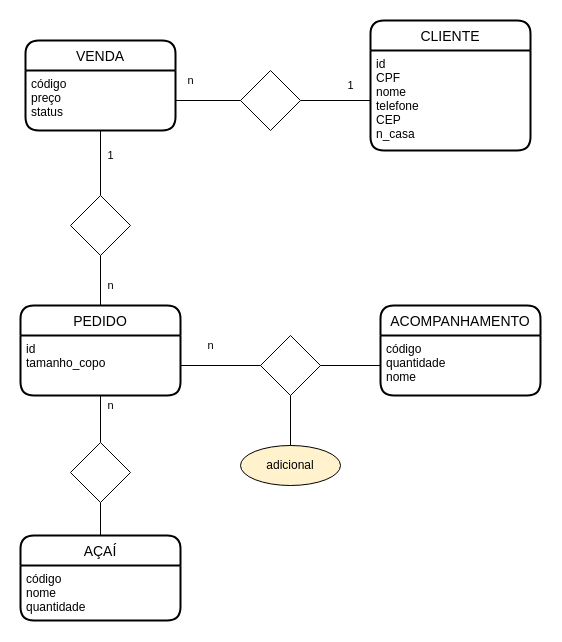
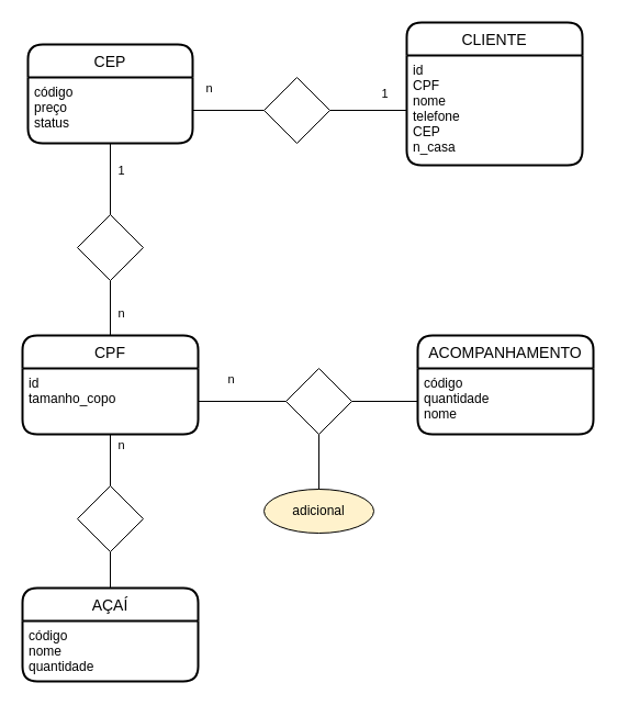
  <mxCell id="0" />
  <mxCell id="1" parent="0" />
- <mxCell id="2" value="VENDA" style="swimlane;childLayout=stackLayout;horizontal=1;startSize=30;horizontalStack=0;rounded=1;fontSize=14;fontStyle=0;strokeWidth=2;resizeParent=0;resizeLast=1;shadow=0;dashed=0;align=center;" parent="1" vertex="1"><mxGeometry x="25" y="40" width="150" height="90" as="geometry" /></mxCell>
+ <mxCell id="2" value="CEP" style="swimlane;childLayout=stackLayout;horizontal=1;startSize=30;horizontalStack=0;rounded=1;fontSize=14;fontStyle=0;strokeWidth=2;resizeParent=0;resizeLast=1;shadow=0;dashed=0;align=center;" parent="1" vertex="1"><mxGeometry x="25" y="40" width="150" height="90" as="geometry" /></mxCell>
  <mxCell id="3" value="código&#10;preço&#10;status" style="align=left;strokeColor=none;fillColor=none;spacingLeft=4;fontSize=12;verticalAlign=top;resizable=0;rotatable=0;part=1;" parent="2" vertex="1"><mxGeometry y="30" width="150" height="60" as="geometry" /></mxCell>
- <mxCell id="4" value="PEDIDO" style="swimlane;childLayout=stackLayout;horizontal=1;startSize=30;horizontalStack=0;rounded=1;fontSize=14;fontStyle=0;strokeWidth=2;resizeParent=0;resizeLast=1;shadow=0;dashed=0;align=center;" parent="1" vertex="1"><mxGeometry x="20" y="305" width="160" height="90" as="geometry" /></mxCell>
+ <mxCell id="4" value="CPF" style="swimlane;childLayout=stackLayout;horizontal=1;startSize=30;horizontalStack=0;rounded=1;fontSize=14;fontStyle=0;strokeWidth=2;resizeParent=0;resizeLast=1;shadow=0;dashed=0;align=center;" parent="1" vertex="1"><mxGeometry x="20" y="305" width="160" height="90" as="geometry" /></mxCell>
  <mxCell id="5" value="id&#10;tamanho_copo" style="align=left;strokeColor=none;fillColor=none;spacingLeft=4;fontSize=12;verticalAlign=top;resizable=0;rotatable=0;part=1;" parent="4" vertex="1"><mxGeometry y="30" width="160" height="60" as="geometry" /></mxCell>
  <mxCell id="6" value="ACOMPANHAMENTO" style="swimlane;childLayout=stackLayout;horizontal=1;startSize=30;horizontalStack=0;rounded=1;fontSize=14;fontStyle=0;strokeWidth=2;resizeParent=0;resizeLast=1;shadow=0;dashed=0;align=center;" parent="1" vertex="1"><mxGeometry x="380" y="305" width="160" height="90" as="geometry" /></mxCell>
  <mxCell id="7" value="código&#10;quantidade&#10;nome" style="align=left;strokeColor=none;fillColor=none;spacingLeft=4;fontSize=12;verticalAlign=top;resizable=0;rotatable=0;part=1;" parent="6" vertex="1"><mxGeometry y="30" width="160" height="60" as="geometry" /></mxCell>
  <mxCell id="8" value="CLIENTE" style="swimlane;childLayout=stackLayout;horizontal=1;startSize=30;horizontalStack=0;rounded=1;fontSize=14;fontStyle=0;strokeWidth=2;resizeParent=0;resizeLast=1;shadow=0;dashed=0;align=center;" parent="1" vertex="1"><mxGeometry x="370" y="20" width="160" height="130" as="geometry" /></mxCell>
  <mxCell id="9" value="id&#10;CPF&#10;nome&#10;telefone&#10;CEP&#10;n_casa" style="align=left;strokeColor=none;fillColor=none;spacingLeft=4;fontSize=12;verticalAlign=top;resizable=0;rotatable=0;part=1;" parent="8" vertex="1"><mxGeometry y="30" width="160" height="100" as="geometry" /></mxCell>
  <mxCell id="10" value="" style="shape=rhombus;perimeter=rhombusPerimeter;whiteSpace=wrap;html=1;align=center;" parent="1" vertex="1"><mxGeometry x="70" y="195" width="60" height="60" as="geometry" /></mxCell>
  <mxCell id="11" value="" style="shape=rhombus;perimeter=rhombusPerimeter;whiteSpace=wrap;html=1;align=center;" parent="1" vertex="1"><mxGeometry x="260" y="335" width="60" height="60" as="geometry" /></mxCell>
  <mxCell id="12" value="adicional" style="ellipse;whiteSpace=wrap;html=1;align=center;fillColor=#fff2cc;" parent="1" vertex="1"><mxGeometry x="240" y="445" width="100" height="40" as="geometry" /></mxCell>
  <mxCell id="13" value="AÇAÍ" style="swimlane;childLayout=stackLayout;horizontal=1;startSize=30;horizontalStack=0;rounded=1;fontSize=14;fontStyle=0;strokeWidth=2;resizeParent=0;resizeLast=1;shadow=0;dashed=0;align=center;fontFamily=Helvetica;fontColor=default;" parent="1" vertex="1"><mxGeometry x="20" y="535" width="160" height="85" as="geometry" /></mxCell>
  <mxCell id="14" value="código&#10;nome&#10;quantidade" style="align=left;strokeColor=none;fillColor=none;spacingLeft=4;fontSize=12;verticalAlign=top;resizable=0;rotatable=0;part=1;fontFamily=Helvetica;fontColor=default;" parent="13" vertex="1"><mxGeometry y="30" width="160" height="55" as="geometry" /></mxCell>
  <mxCell id="15" value="" style="shape=rhombus;perimeter=rhombusPerimeter;whiteSpace=wrap;html=1;align=center;" parent="1" vertex="1"><mxGeometry x="70" y="442" width="60" height="60" as="geometry" /></mxCell>
  <mxCell id="16" value="n" style="text;html=1;align=center;verticalAlign=middle;resizable=0;points=[];autosize=1;strokeColor=none;fillColor=none;fontSize=11;fontFamily=Helvetica;fontColor=default;" parent="1" vertex="1"><mxGeometry x="100" y="395" width="20" height="20" as="geometry" /></mxCell>
  <mxCell id="17" style="edgeStyle=none;shape=connector;rounded=0;orthogonalLoop=1;jettySize=auto;html=1;entryX=0.5;entryY=1;entryDx=0;entryDy=0;labelBackgroundColor=default;fontFamily=Helvetica;fontSize=11;fontColor=default;endArrow=classic;strokeColor=default;" parent="1" source="15" target="15" edge="1"><mxGeometry relative="1" as="geometry" /></mxCell>
  <mxCell id="18" value="" style="endArrow=none;html=1;rounded=0;labelBackgroundColor=default;fontFamily=Helvetica;fontSize=11;fontColor=default;strokeColor=default;shape=connector;entryX=0.5;entryY=0;entryDx=0;entryDy=0;exitX=0.5;exitY=1;exitDx=0;exitDy=0;" parent="1" source="15" target="13" edge="1"><mxGeometry relative="1" as="geometry"><mxPoint x="150" y="515" as="sourcePoint" /><mxPoint x="290" y="495" as="targetPoint" /></mxGeometry></mxCell>
  <mxCell id="19" value="" style="endArrow=none;html=1;rounded=0;labelBackgroundColor=default;fontFamily=Helvetica;fontSize=11;fontColor=default;strokeColor=default;shape=connector;entryX=0.5;entryY=0;entryDx=0;entryDy=0;" parent="1" source="5" target="15" edge="1"><mxGeometry relative="1" as="geometry"><mxPoint x="130" y="455" as="sourcePoint" /><mxPoint x="130" y="505" as="targetPoint" /><Array as="points" /></mxGeometry></mxCell>
  <mxCell id="20" value="" style="endArrow=none;html=1;rounded=0;labelBackgroundColor=default;fontFamily=Helvetica;fontSize=11;fontColor=default;strokeColor=default;shape=connector;exitX=0.5;exitY=1;exitDx=0;exitDy=0;entryX=0.5;entryY=0;entryDx=0;entryDy=0;" parent="1" source="10" target="4" edge="1"><mxGeometry relative="1" as="geometry"><mxPoint x="100" y="265" as="sourcePoint" /><mxPoint x="280" y="275" as="targetPoint" /></mxGeometry></mxCell>
  <mxCell id="21" value="" style="endArrow=none;html=1;rounded=0;labelBackgroundColor=default;fontFamily=Helvetica;fontSize=11;fontColor=default;strokeColor=default;shape=connector;exitX=0.5;exitY=1;exitDx=0;exitDy=0;entryX=0.5;entryY=0;entryDx=0;entryDy=0;" parent="1" source="3" target="10" edge="1"><mxGeometry relative="1" as="geometry"><mxPoint x="150" y="185" as="sourcePoint" /><mxPoint x="310" y="185" as="targetPoint" /></mxGeometry></mxCell>
  <mxCell id="22" value="" style="endArrow=none;html=1;rounded=0;labelBackgroundColor=default;fontFamily=Helvetica;fontSize=11;fontColor=default;strokeColor=default;shape=connector;exitX=1;exitY=0.5;exitDx=0;exitDy=0;entryX=0;entryY=0.5;entryDx=0;entryDy=0;" parent="1" source="3" target="23" edge="1"><mxGeometry relative="1" as="geometry"><mxPoint x="160" y="205" as="sourcePoint" /><mxPoint x="240" y="125" as="targetPoint" /></mxGeometry></mxCell>
  <mxCell id="23" value="" style="shape=rhombus;perimeter=rhombusPerimeter;whiteSpace=wrap;html=1;align=center;" parent="1" vertex="1"><mxGeometry x="240" y="70" width="60" height="60" as="geometry" /></mxCell>
  <mxCell id="24" value="" style="endArrow=none;html=1;rounded=0;labelBackgroundColor=default;fontFamily=Helvetica;fontSize=11;fontColor=default;strokeColor=default;shape=connector;exitX=1;exitY=0.5;exitDx=0;exitDy=0;entryX=0;entryY=0.5;entryDx=0;entryDy=0;" parent="1" source="23" target="9" edge="1"><mxGeometry relative="1" as="geometry"><mxPoint x="320" y="100" as="sourcePoint" /><mxPoint x="340" y="205" as="targetPoint" /></mxGeometry></mxCell>
  <mxCell id="25" value="" style="endArrow=none;html=1;rounded=0;labelBackgroundColor=default;fontFamily=Helvetica;fontSize=11;fontColor=default;strokeColor=default;shape=connector;exitX=1;exitY=0.5;exitDx=0;exitDy=0;entryX=0;entryY=0.5;entryDx=0;entryDy=0;" parent="1" source="5" target="11" edge="1"><mxGeometry relative="1" as="geometry"><mxPoint x="650" y="325" as="sourcePoint" /><mxPoint x="220" y="415" as="targetPoint" /></mxGeometry></mxCell>
  <mxCell id="26" value="" style="endArrow=none;html=1;rounded=0;labelBackgroundColor=default;fontFamily=Helvetica;fontSize=11;fontColor=default;strokeColor=default;shape=connector;exitX=1;exitY=0.5;exitDx=0;exitDy=0;entryX=0;entryY=0.5;entryDx=0;entryDy=0;" parent="1" source="11" target="7" edge="1"><mxGeometry relative="1" as="geometry"><mxPoint x="650" y="325" as="sourcePoint" /><mxPoint x="810" y="325" as="targetPoint" /></mxGeometry></mxCell>
  <mxCell id="27" value="" style="endArrow=none;html=1;rounded=0;labelBackgroundColor=default;fontFamily=Helvetica;fontSize=11;fontColor=default;strokeColor=default;shape=connector;entryX=0.5;entryY=0;entryDx=0;entryDy=0;exitX=0.5;exitY=1;exitDx=0;exitDy=0;" parent="1" source="11" target="12" edge="1"><mxGeometry relative="1" as="geometry"><mxPoint x="650" y="325" as="sourcePoint" /><mxPoint x="810" y="325" as="targetPoint" /></mxGeometry></mxCell>
  <mxCell id="28" value="1" style="text;html=1;align=center;verticalAlign=middle;resizable=0;points=[];autosize=1;strokeColor=none;fillColor=none;fontSize=11;fontFamily=Helvetica;fontColor=default;" parent="1" vertex="1"><mxGeometry x="100" y="145" width="20" height="20" as="geometry" /></mxCell>
  <mxCell id="29" value="n" style="text;html=1;align=center;verticalAlign=middle;resizable=0;points=[];autosize=1;strokeColor=none;fillColor=none;fontSize=11;fontFamily=Helvetica;fontColor=default;" parent="1" vertex="1"><mxGeometry x="100" y="275" width="20" height="20" as="geometry" /></mxCell>
  <mxCell id="30" value="n" style="text;html=1;align=center;verticalAlign=middle;resizable=0;points=[];autosize=1;strokeColor=none;fillColor=none;fontSize=11;fontFamily=Helvetica;fontColor=default;" parent="1" vertex="1"><mxGeometry x="180" y="70" width="20" height="20" as="geometry" /></mxCell>
  <mxCell id="31" value="1" style="text;html=1;align=center;verticalAlign=middle;resizable=0;points=[];autosize=1;strokeColor=none;fillColor=none;fontSize=11;fontFamily=Helvetica;fontColor=default;" parent="1" vertex="1"><mxGeometry x="340" y="75" width="20" height="20" as="geometry" /></mxCell>
  <mxCell id="32" value="n" style="text;html=1;align=center;verticalAlign=middle;resizable=0;points=[];autosize=1;strokeColor=none;fillColor=none;fontSize=11;fontFamily=Helvetica;fontColor=default;" parent="1" vertex="1"><mxGeometry x="200" y="335" width="20" height="20" as="geometry" /></mxCell>
